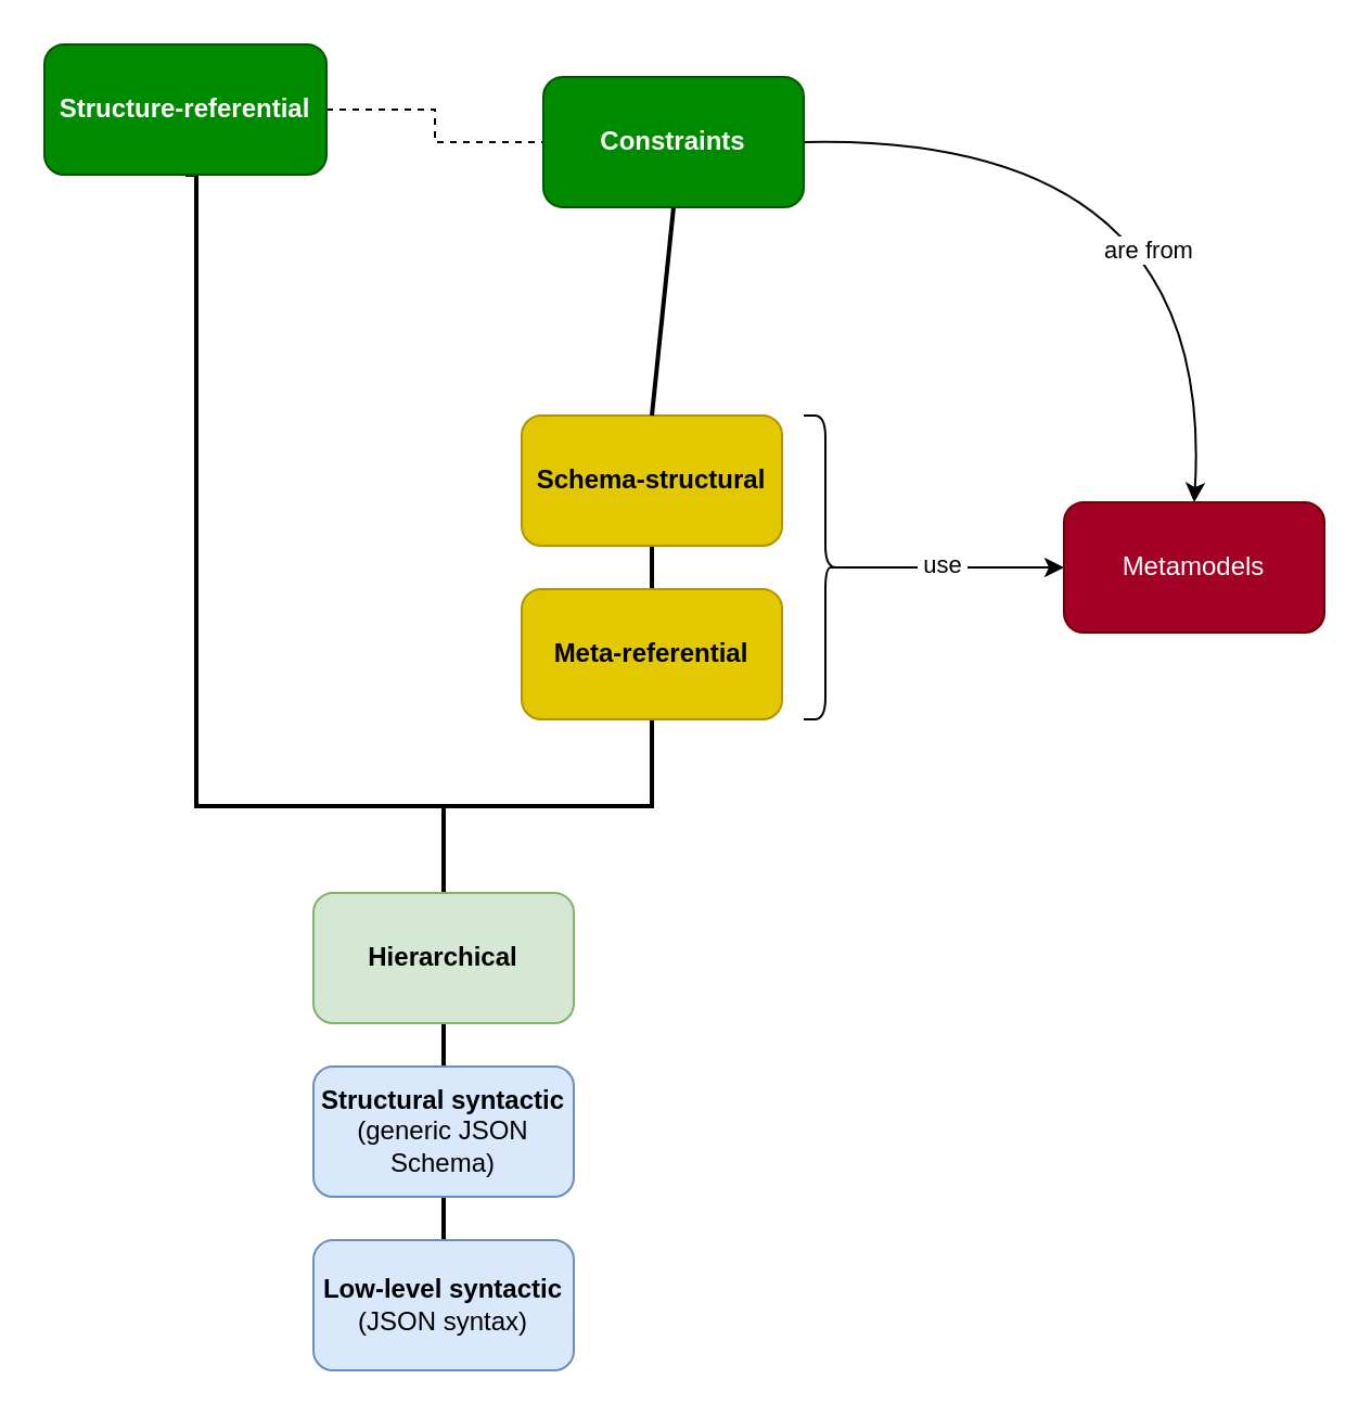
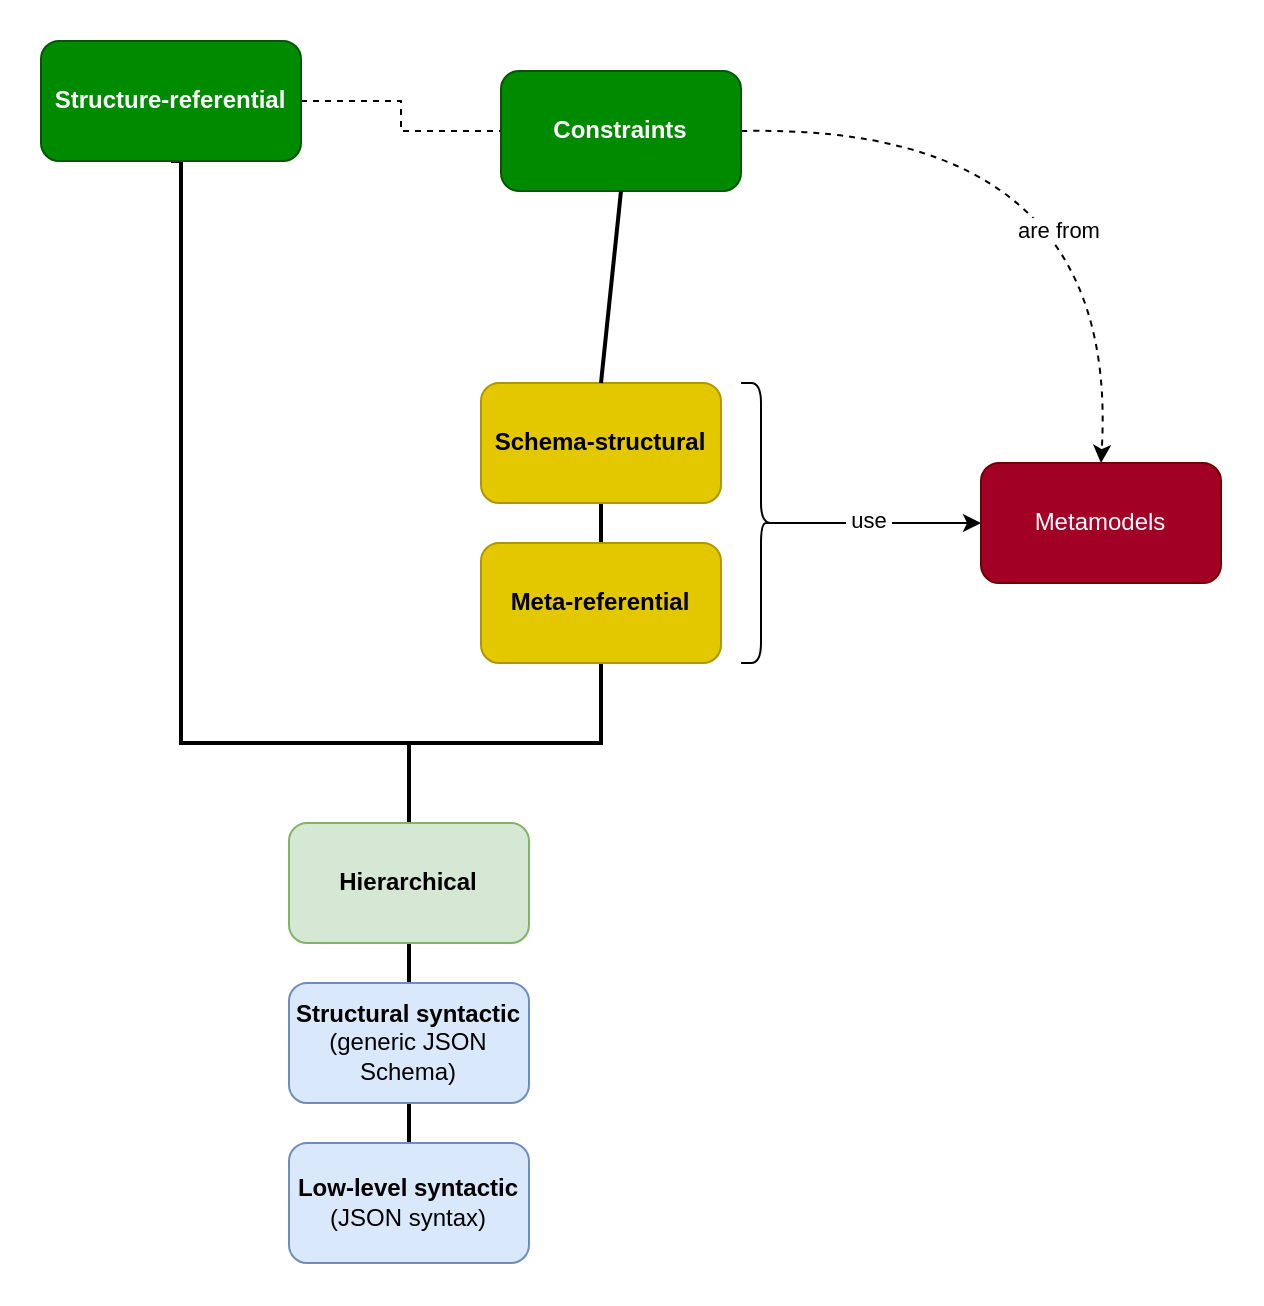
  <mxCell id="0" />
  <mxCell id="1" parent="0" />
  <mxCell id="2" style="edgeStyle=orthogonalEdgeStyle;rounded=0;orthogonalLoop=1;jettySize=auto;html=1;exitX=0.5;exitY=0;exitDx=0;exitDy=0;entryX=0.5;entryY=1;entryDx=0;entryDy=0;strokeWidth=2;endArrow=none;endFill=0;" parent="1" source="3" target="5" edge="1"><mxGeometry relative="1" as="geometry" /></mxCell>
  <mxCell id="3" value="&lt;b&gt;Low-level syntactic&lt;/b&gt;&lt;br&gt;(JSON syntax)" style="rounded=1;whiteSpace=wrap;html=1;fillColor=#dae8fc;strokeColor=#6c8ebf;" parent="1" vertex="1"><mxGeometry x="144" y="571" width="120" height="60" as="geometry" /></mxCell>
  <mxCell id="4" style="edgeStyle=orthogonalEdgeStyle;rounded=0;orthogonalLoop=1;jettySize=auto;html=1;exitX=0.5;exitY=0;exitDx=0;exitDy=0;entryX=0.5;entryY=1;entryDx=0;entryDy=0;strokeWidth=2;endArrow=none;endFill=0;" parent="1" source="5" target="8" edge="1"><mxGeometry relative="1" as="geometry" /></mxCell>
  <mxCell id="5" value="&lt;b&gt;Structural syntactic&lt;/b&gt;&lt;br&gt;(generic JSON Schema)" style="rounded=1;whiteSpace=wrap;html=1;fillColor=#dae8fc;strokeColor=#6c8ebf;" parent="1" vertex="1"><mxGeometry x="144" y="491" width="120" height="60" as="geometry" /></mxCell>
  <mxCell id="6" style="edgeStyle=orthogonalEdgeStyle;rounded=0;orthogonalLoop=1;jettySize=auto;html=1;exitX=0.5;exitY=0;exitDx=0;exitDy=0;entryX=0.5;entryY=1;entryDx=0;entryDy=0;strokeWidth=2;endArrow=none;endFill=0;" parent="1" source="8" target="10" edge="1"><mxGeometry relative="1" as="geometry" /></mxCell>
  <mxCell id="7" style="edgeStyle=orthogonalEdgeStyle;rounded=0;orthogonalLoop=1;jettySize=auto;html=1;exitX=0.5;exitY=0;exitDx=0;exitDy=0;entryX=0.5;entryY=1;entryDx=0;entryDy=0;strokeWidth=2;endArrow=none;endFill=0;" parent="1" source="8" target="19" edge="1"><mxGeometry relative="1" as="geometry"><Array as="points"><mxPoint x="204" y="371" /><mxPoint x="90" y="371" /><mxPoint x="90" y="80" /></Array></mxGeometry></mxCell>
  <mxCell id="8" value="&lt;b&gt;Hierarchical&lt;/b&gt;" style="rounded=1;whiteSpace=wrap;html=1;fillColor=#d5e8d4;strokeColor=#82b366;" parent="1" vertex="1"><mxGeometry x="144" y="411" width="120" height="60" as="geometry" /></mxCell>
  <mxCell id="9" style="edgeStyle=orthogonalEdgeStyle;rounded=0;orthogonalLoop=1;jettySize=auto;html=1;exitX=0.5;exitY=0;exitDx=0;exitDy=0;entryX=0.5;entryY=1;entryDx=0;entryDy=0;strokeWidth=2;endArrow=none;endFill=0;" parent="1" source="10" target="11" edge="1"><mxGeometry relative="1" as="geometry" /></mxCell>
  <mxCell id="10" value="&lt;b&gt;Meta-referential&lt;/b&gt;" style="rounded=1;whiteSpace=wrap;html=1;fillColor=#e3c800;strokeColor=#B09500;fontColor=#000000;" parent="1" vertex="1"><mxGeometry x="240" y="271" width="120" height="60" as="geometry" /></mxCell>
  <mxCell id="11" value="&lt;b&gt;Schema-structural&lt;/b&gt;" style="rounded=1;whiteSpace=wrap;html=1;fillColor=#e3c800;strokeColor=#B09500;fontColor=#000000;" parent="1" vertex="1"><mxGeometry x="240" y="191" width="120" height="60" as="geometry" /></mxCell>
  <mxCell id="12" style="edgeStyle=orthogonalEdgeStyle;rounded=0;orthogonalLoop=1;jettySize=auto;html=1;exitX=0.1;exitY=0.5;exitDx=0;exitDy=0;exitPerimeter=0;entryX=0;entryY=0.5;entryDx=0;entryDy=0;fillColor=#000000;" parent="1" source="14" target="17" edge="1"><mxGeometry relative="1" as="geometry" /></mxCell>
  <mxCell id="13" value="&amp;nbsp;use&amp;nbsp;" style="edgeLabel;html=1;align=center;verticalAlign=middle;resizable=0;points=[];" parent="12" vertex="1" connectable="0"><mxGeometry x="-0.111" y="1" relative="1" as="geometry"><mxPoint y="-1" as="offset" /></mxGeometry></mxCell>
  <mxCell id="14" value="" style="shape=curlyBracket;whiteSpace=wrap;html=1;rounded=1;flipH=1;labelPosition=right;verticalLabelPosition=middle;align=left;verticalAlign=middle;rotation=0;" parent="1" vertex="1"><mxGeometry x="370" y="191" width="20" height="140" as="geometry" /></mxCell>
- <mxCell id="15" style="edgeStyle=none;html=1;exitX=1;exitY=0.5;exitDx=0;exitDy=0;entryX=0.5;entryY=0;entryDx=0;entryDy=0;curved=1;" edge="1" parent="1" source="20" target="17"><mxGeometry relative="1" as="geometry"><Array as="points"><mxPoint x="560" y="61" /></Array></mxGeometry></mxCell>
+ <mxCell id="15" style="edgeStyle=none;html=1;exitX=1;exitY=0.5;exitDx=0;exitDy=0;entryX=0.5;entryY=0;entryDx=0;entryDy=0;curved=1;dashed=1;" edge="1" parent="1" source="20" target="17"><mxGeometry relative="1" as="geometry"><Array as="points"><mxPoint x="560" y="61" /></Array></mxGeometry></mxCell>
  <mxCell id="16" value="are from" style="edgeLabel;html=1;align=center;verticalAlign=middle;resizable=0;points=[];" vertex="1" connectable="0" parent="15"><mxGeometry x="-0.189" y="-41" relative="1" as="geometry"><mxPoint x="12" y="12" as="offset" /></mxGeometry></mxCell>
  <mxCell id="17" value="Metamodels&lt;br&gt;" style="rounded=1;whiteSpace=wrap;html=1;fillColor=#a20025;fontColor=#ffffff;strokeColor=#6F0000;fillStyle=auto;gradientColor=none;" parent="1" vertex="1"><mxGeometry x="490" y="231" width="120" height="60" as="geometry" /></mxCell>
  <mxCell id="18" style="edgeStyle=orthogonalEdgeStyle;rounded=0;orthogonalLoop=1;jettySize=auto;html=1;exitX=1;exitY=0.5;exitDx=0;exitDy=0;entryX=0;entryY=0.5;entryDx=0;entryDy=0;dashed=1;endArrow=none;endFill=0;" parent="1" source="19" target="20" edge="1"><mxGeometry relative="1" as="geometry" /></mxCell>
  <mxCell id="19" value="&lt;b&gt;Structure-referential&lt;/b&gt;" style="rounded=1;whiteSpace=wrap;html=1;fillColor=#008a00;strokeColor=#005700;fontColor=#ffffff;" parent="1" vertex="1"><mxGeometry x="20" y="20" width="130" height="60" as="geometry" /></mxCell>
  <mxCell id="20" value="&lt;b&gt;Constraints&lt;/b&gt;" style="rounded=1;whiteSpace=wrap;html=1;fillColor=#008a00;strokeColor=#005700;fontColor=#ffffff;" parent="1" vertex="1"><mxGeometry x="250" y="35" width="120" height="60" as="geometry" /></mxCell>
  <mxCell id="21" value="" style="endArrow=none;html=1;rounded=0;strokeWidth=2;exitX=0.5;exitY=0;exitDx=0;exitDy=0;entryX=0.5;entryY=1;entryDx=0;entryDy=0;" parent="1" source="11" target="20" edge="1"><mxGeometry width="50" height="50" relative="1" as="geometry"><mxPoint x="200" y="181" as="sourcePoint" /><mxPoint x="200" y="21" as="targetPoint" /></mxGeometry></mxCell>
